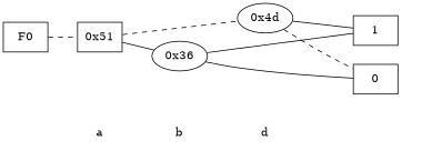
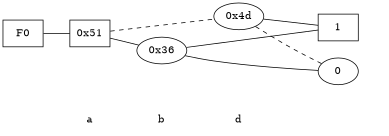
  digraph {
    rankdir=LR
    node [shape=plaintext]
    edge [dir=none]
    "CONST NODES" [style=invis]
    " a "
    " b "
    " d "
    F0 [shape=box]
    "0x51" [shape=box]
    "0x36" [shape=""]
    "0x4d" [shape=""]
-   n9 [label=0 shape=box]
+   n9 [label=0 shape=ellipse]
    n10 [label=1 shape=box]
    subgraph sub_1 {
      "CONST NODES"
      " a "
      " b "
      " d "
    }
    subgraph sub_2 {
      rank=same
      F0
    }
    subgraph sub_3 {
      rank=same
      " a "
      "0x51"
    }
    subgraph sub_4 {
      rank=same
      " b "
      "0x36"
    }
    subgraph sub_5 {
      rank=same
      " d "
      "0x4d"
    }
    subgraph sub_6 {
      rank=same
      "CONST NODES"
      subgraph sub_7 {
        rank=same
        n9
        n10
      }
    }
    " a " -> " b " [style=invis]
    " b " -> " d " [style=invis]
    " d " -> "CONST NODES" [style=invis]
-   F0 -> "0x51" [style=dashed]
+   F0 -> "0x51" [style=solid]
    "0x51" -> "0x36"
    "0x51" -> "0x4d" [style=dashed]
    "0x36" -> n9 [style=solid]
    "0x36" -> n10
    "0x4d" -> n9 [style=dashed]
    "0x4d" -> n10
  }
